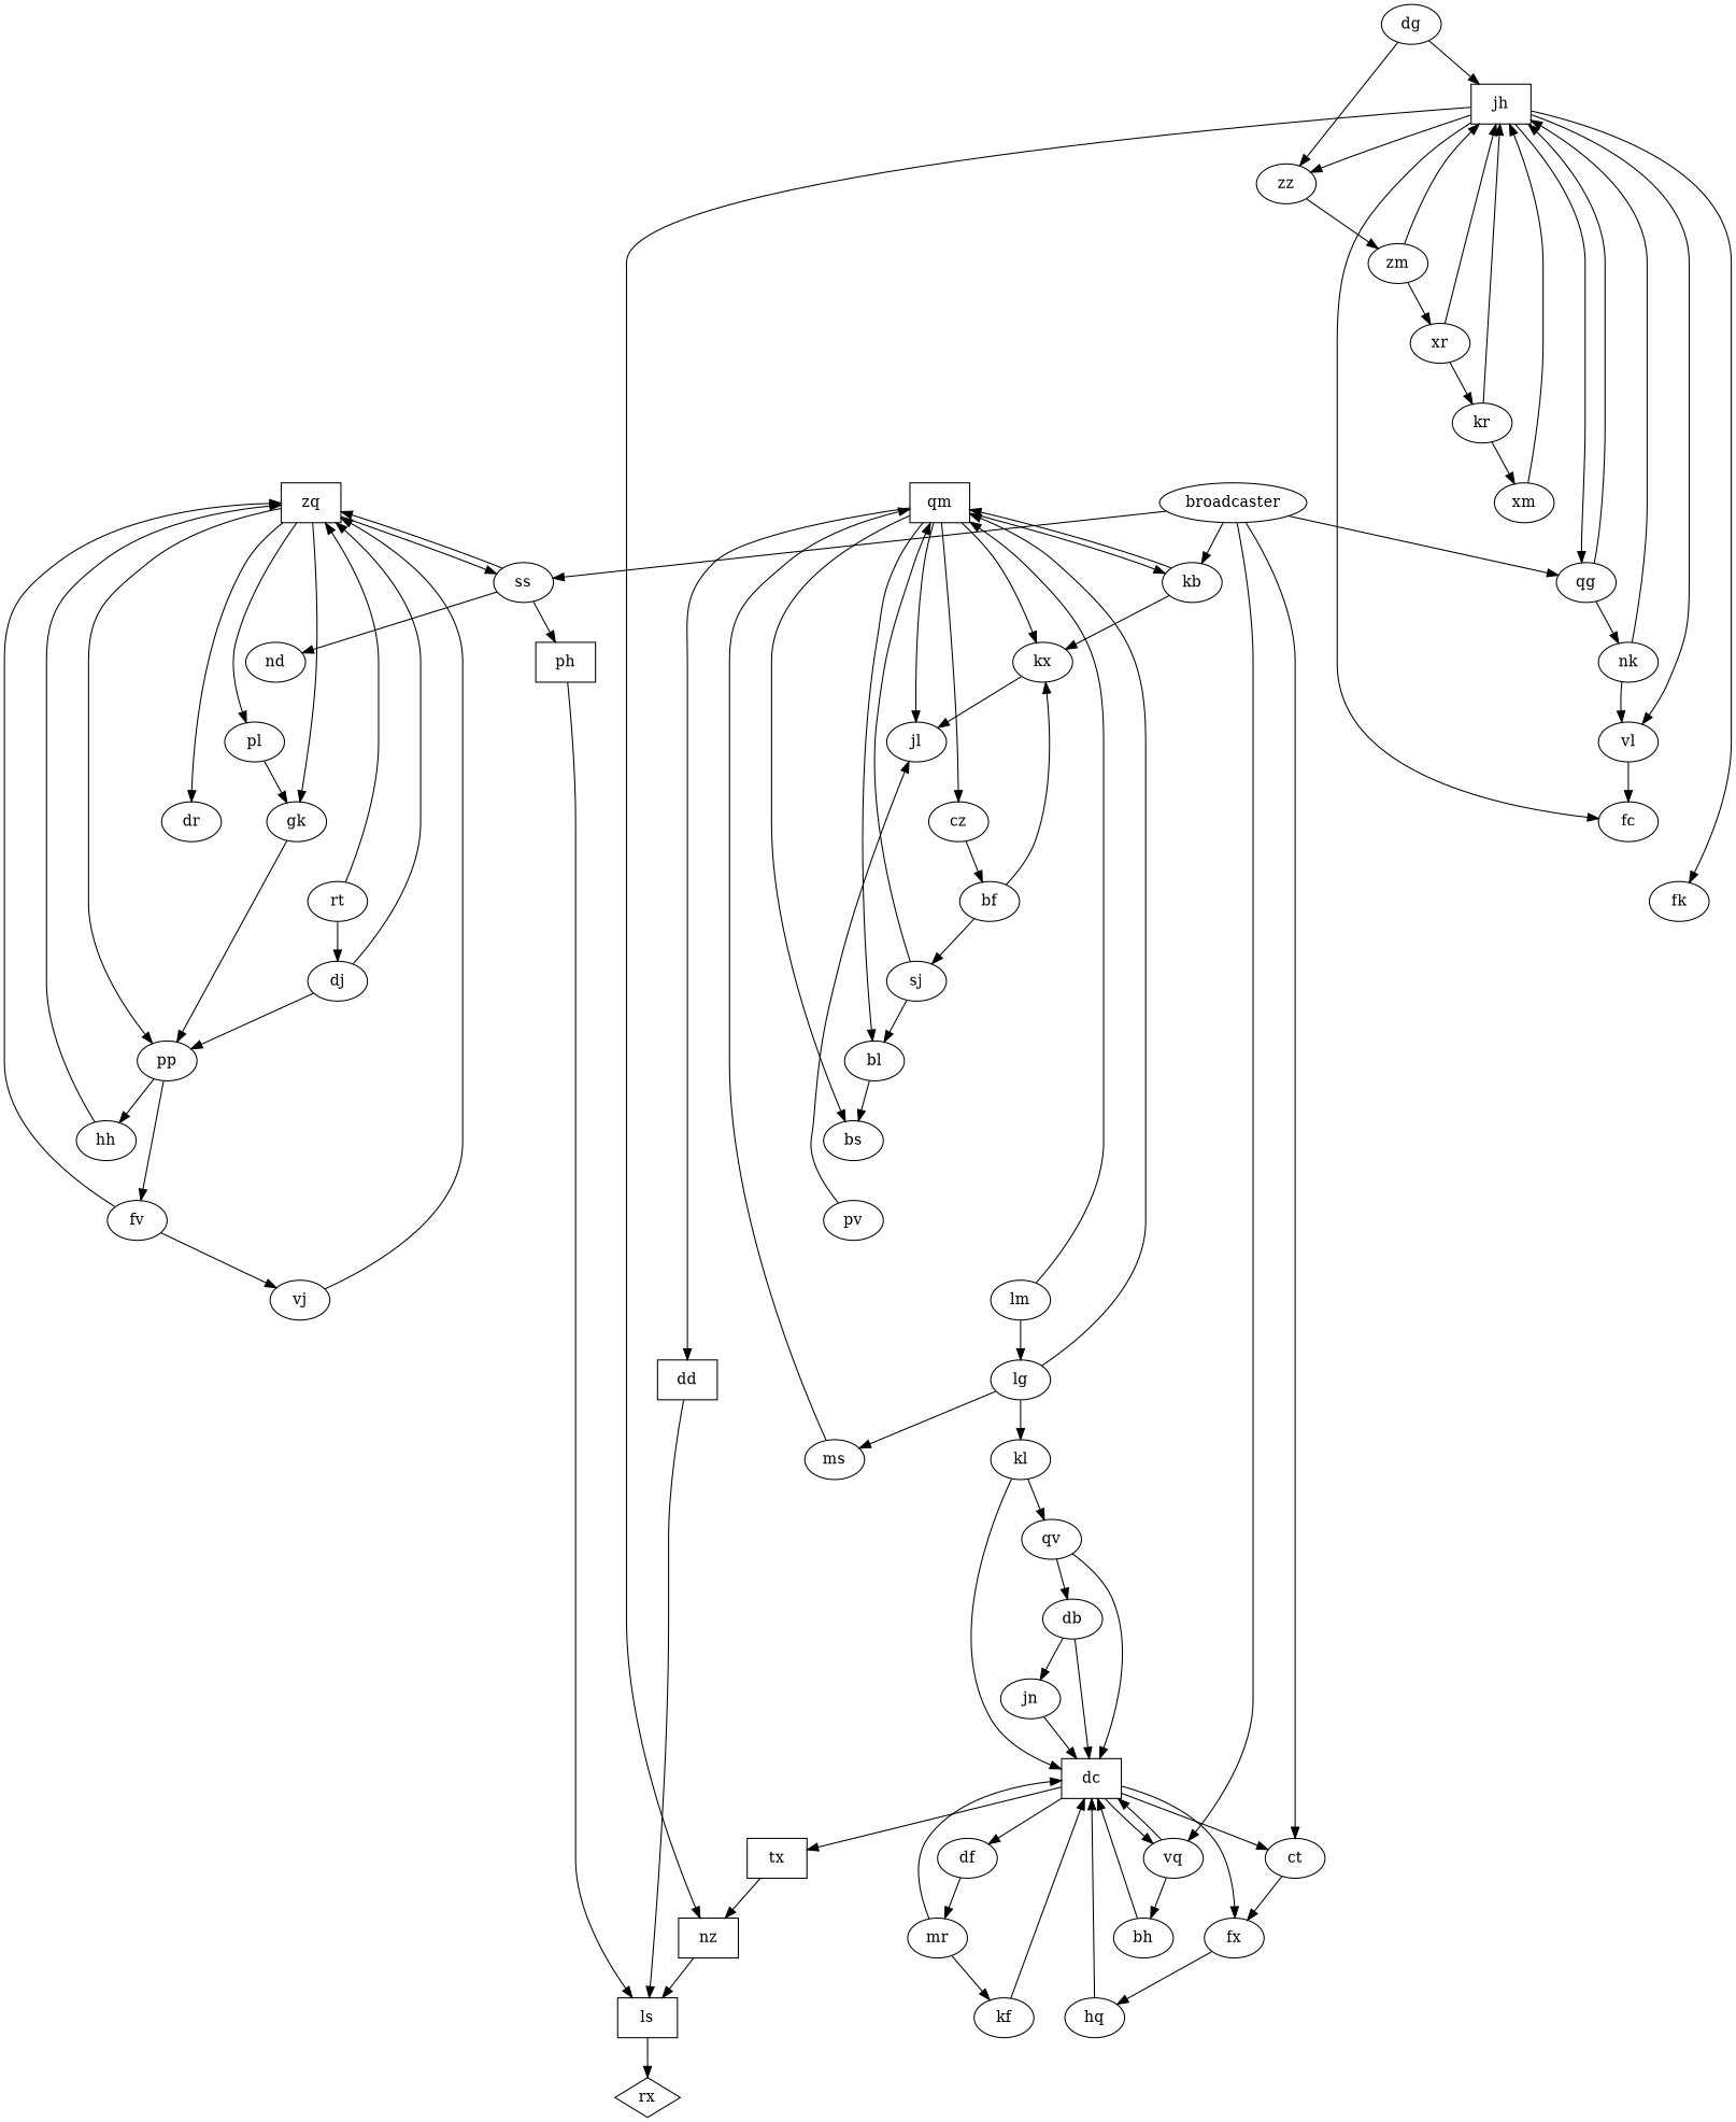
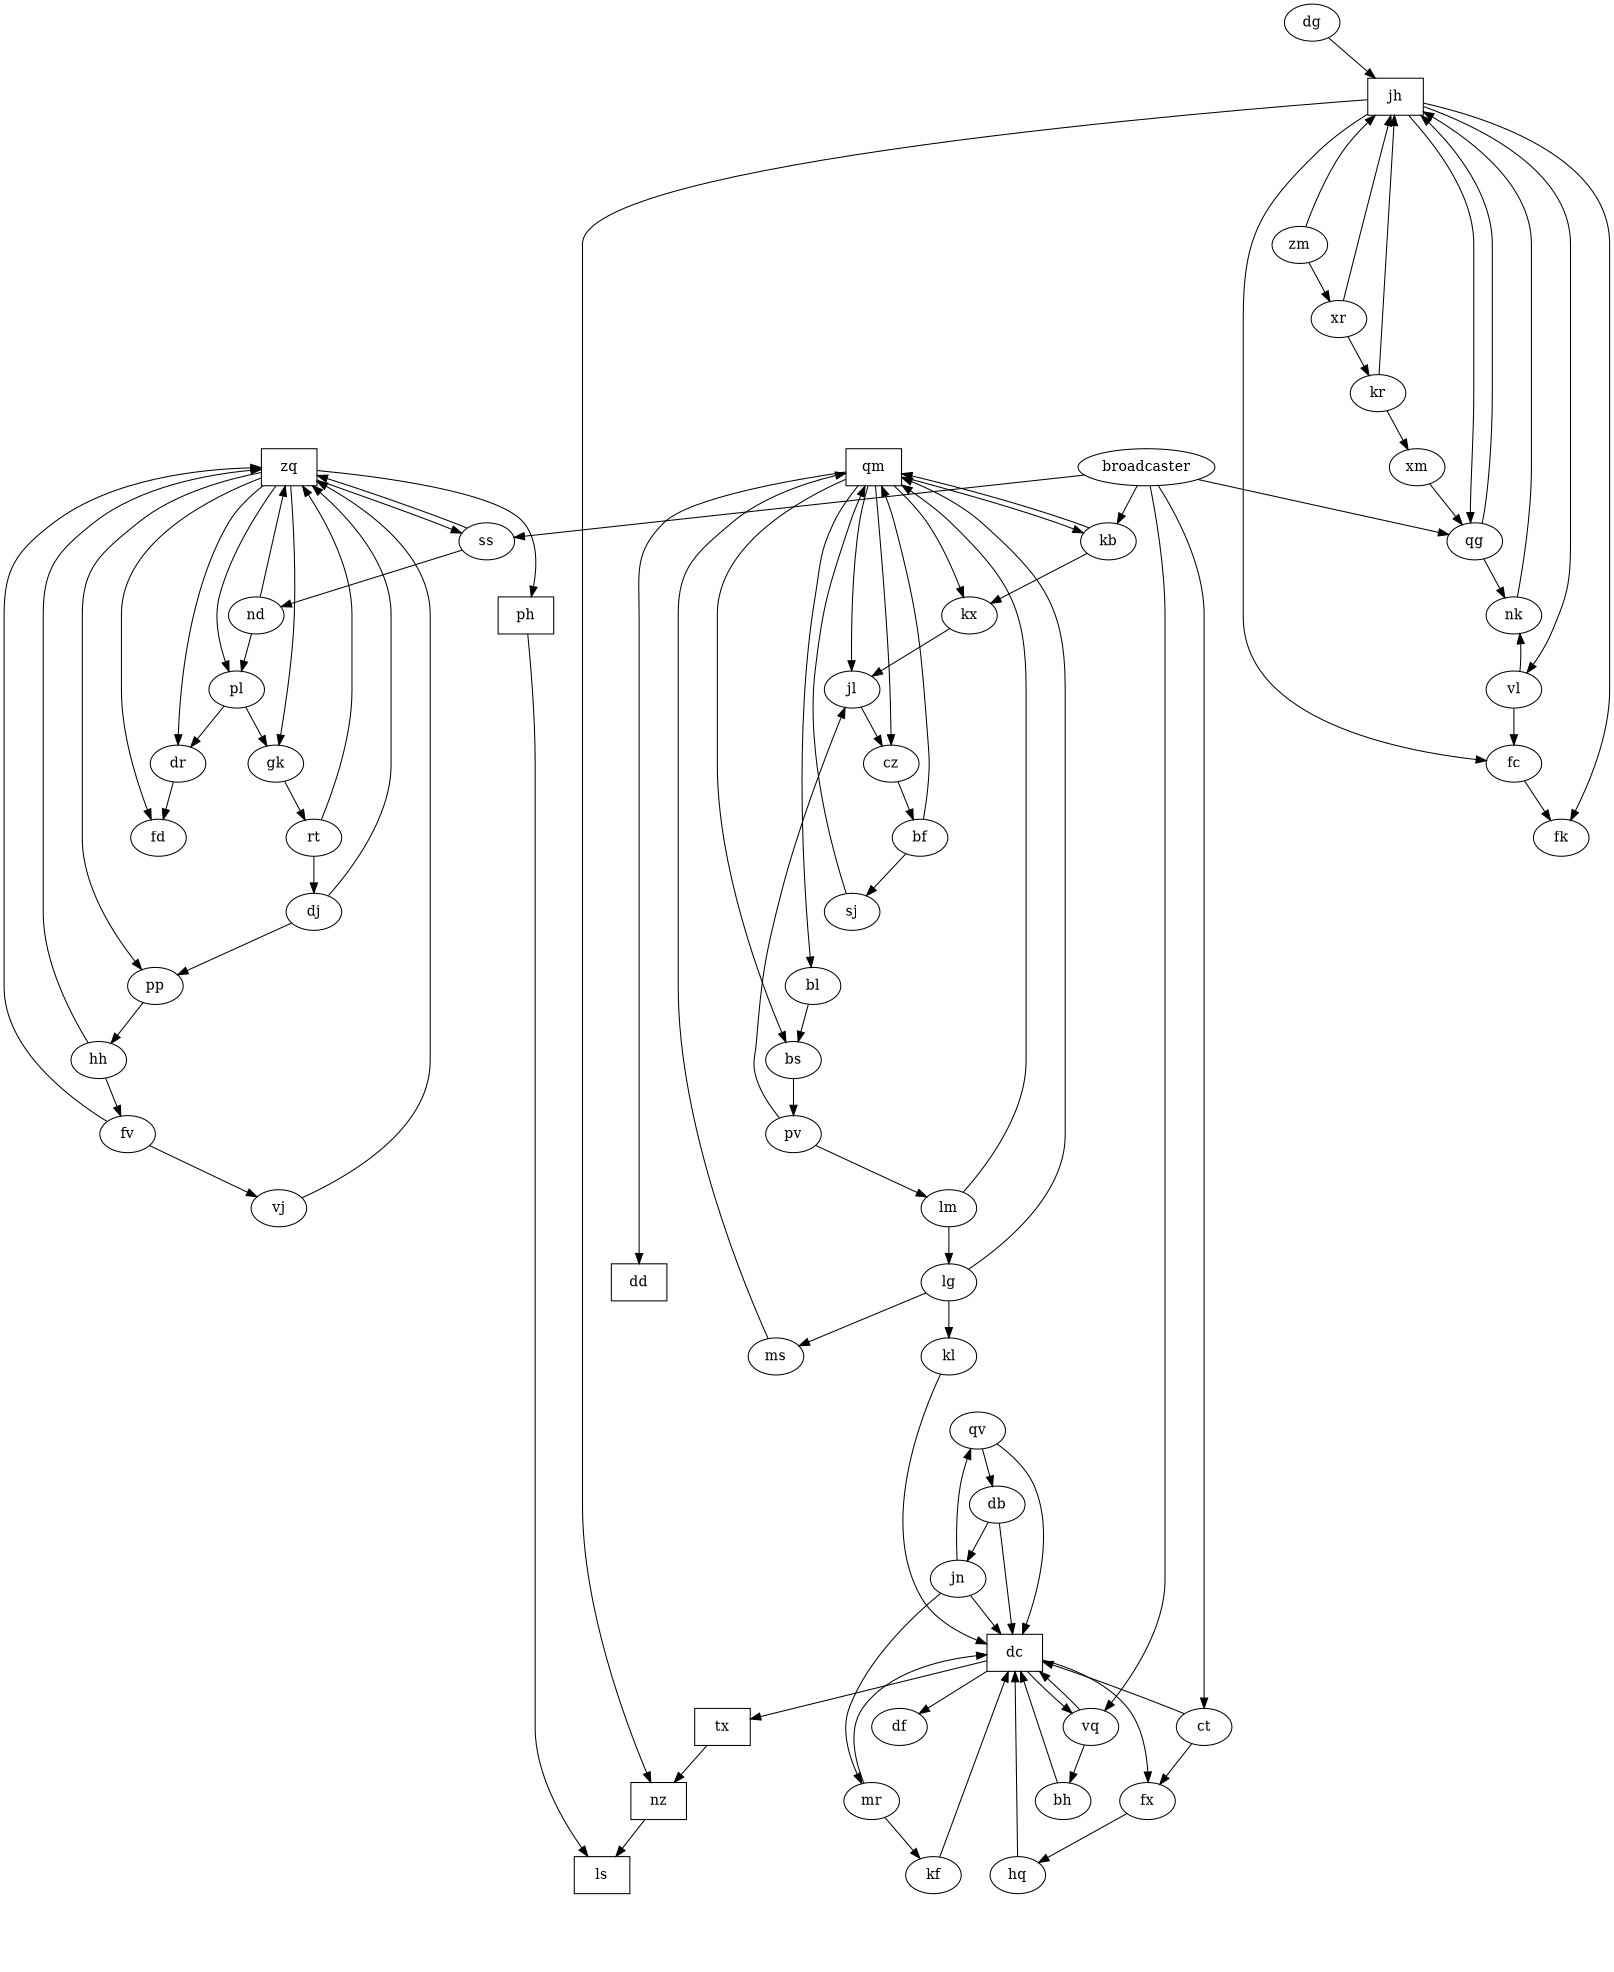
  digraph {
    zq [shape=box]
    ph [shape=box]
+   fd
    gk
    pp
    ss
    dr
    pl
    ls [shape=box]
    rt
    hh
    nd
    qm [shape=box]
    dd [shape=box]
    kb
    jl
    bs
    kx
    bl
    cz
    pv
    bf
    dc [shape=box]
    tx [shape=box]
    vq
    ct
    df
    fx
    nz [shape=box]
    bh
    mr
    hq
-   rx [shape=diamond]
    jh [shape=box]
    qg
    fk
-   zz
    fc
    vl
    nk
    zm
    dj
    fv
    lm
    lg
    ms
    kl
    dg
    vj
    sj
    db
    jn
    qv
    xm
    kf
    xr
    kr
    broadcaster
-   ss -> ph
+   zq -> ph
+   zq -> fd
    zq -> gk
    zq -> pp
    zq -> ss
    zq -> dr
    zq -> pl
    ph -> ls
-   gk -> pp
+   gk -> rt
    pp -> hh
    ss -> zq
    ss -> nd
+   dr -> fd
    pl -> gk
-   ls -> rx
+   pl -> dr
    rt -> zq
    rt -> dj
    hh -> zq
-   pp -> fv
+   hh -> fv
+   nd -> zq
+   nd -> pl
    qm -> dd
    qm -> kb
    qm -> jl
    qm -> bs
    qm -> kx
    qm -> bl
    qm -> cz
-   dd -> ls
    kb -> qm
    kb -> kx
+   jl -> cz
+   bs -> pv
    kx -> jl
    bl -> bs
    cz -> bf
    pv -> jl
-   bf -> kx
+   pv -> lm
+   bf -> qm
    bf -> sj
    dc -> tx
    dc -> vq
-   dc -> ct
+   ct -> dc
    dc -> df
    dc -> fx
    tx -> nz
    vq -> dc
    vq -> bh
    ct -> fx
-   df -> mr
+   jn -> mr
    fx -> hq
    nz -> ls
    bh -> dc
    mr -> dc
    mr -> kf
    hq -> dc
    jh -> nz
    jh -> qg
    jh -> fk
-   jh -> zz
    jh -> fc
    jh -> vl
    qg -> jh
    qg -> nk
-   zz -> zm
+   fc -> fk
    vl -> fc
    nk -> jh
-   nk -> vl
+   vl -> nk
    zm -> jh
    zm -> xr
    dj -> zq
    dj -> pp
    fv -> zq
    fv -> vj
    lm -> qm
    lm -> lg
    lg -> qm
    lg -> ms
    lg -> kl
    ms -> qm
    kl -> dc
-   kl -> qv
+   jn -> qv
    dg -> jh
-   dg -> zz
    vj -> zq
    sj -> qm
-   sj -> bl
    db -> dc
    db -> jn
    jn -> dc
    qv -> dc
    qv -> db
-   xm -> jh
+   xm -> qg
    kf -> dc
    xr -> jh
    xr -> kr
    kr -> jh
    kr -> xm
    broadcaster -> ss
    broadcaster -> kb
    broadcaster -> vq
    broadcaster -> ct
    broadcaster -> qg
  }
